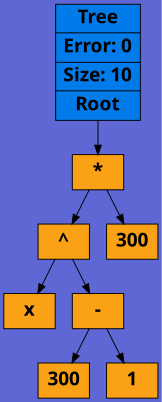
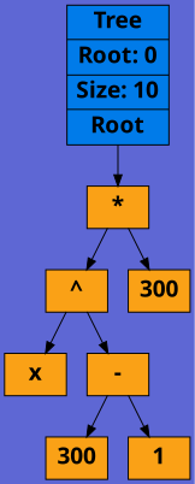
  digraph {
    bgcolor="#5e67d4"
    rankdir=TB
    node [color="#000000" fillcolor="#faa116" fontname="Sans Bold Not-Rotated" fontsize=20 shape=record style=filled]
    edge [tailport=left]
-   n1 [fillcolor="#007be9" label="{Tree|Error: 0|Size: 10|<root>Root}" rank=min]
+   n1 [fillcolor="#007be9" label="{Tree|Root: 0|Size: 10|<root>Root}" rank=min]
    n2 [label="{*}"]
    n3 [label="{^}"]
    n4 [label="{300}"]
    n5 [label="{x}"]
    n6 [label="{-}"]
    n7 [label="{300}"]
    n8 [label="{1}"]
    n1 -> n2 [tailport=root]
    n2 -> n3
    n2 -> n4 [tailport=right]
    n3 -> n5
    n3 -> n6 [tailport=right]
    n6 -> n7
    n6 -> n8 [tailport=right]
  }
